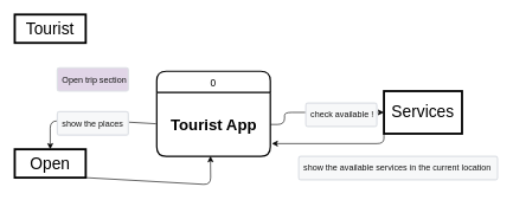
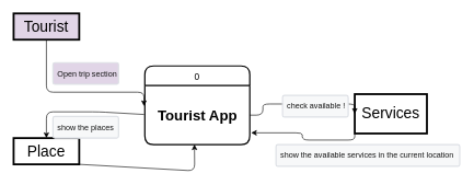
  <mxCell id="0" />
  <mxCell id="1" parent="0" />
  <mxCell id="2" style="edgeStyle=none;html=1;exitX=-0.007;exitY=0.489;exitDx=0;exitDy=0;exitPerimeter=0;" edge="1" parent="1" source="4" target="8"><mxGeometry relative="1" as="geometry"><Array as="points"><mxPoint x="150" y="170" /><mxPoint x="70" y="170" /></Array></mxGeometry></mxCell>
  <mxCell id="3" value="0" style="swimlane;childLayout=stackLayout;horizontal=1;startSize=30;horizontalStack=0;rounded=1;fontSize=14;fontStyle=0;strokeWidth=2;resizeParent=0;resizeLast=1;shadow=0;dashed=0;align=center;" vertex="1" parent="1"><mxGeometry x="220" y="100" width="160" height="120" as="geometry" /></mxCell>
  <mxCell id="4" value="&lt;p style=&quot;line-height: 0%; font-size: 22px;&quot;&gt;&lt;b&gt;Tourist App&lt;/b&gt;&lt;/p&gt;" style="text;html=1;align=center;verticalAlign=middle;resizable=0;points=[];autosize=1;strokeColor=none;fillColor=none;" vertex="1" parent="3"><mxGeometry y="30" width="160" height="90" as="geometry" /></mxCell>
- <mxCell id="6" value="Tourist" style="whiteSpace=wrap;html=1;align=center;strokeWidth=3;fontSize=23;" vertex="1" parent="1"><mxGeometry x="20" y="20" width="100" height="40" as="geometry" /></mxCell>
+ <mxCell id="5" value="" style="edgeStyle=orthogonalEdgeStyle;exitX=0.5;exitY=1;exitDx=0;exitDy=0;entryX=-0.008;entryY=0.347;entryDx=0;entryDy=0;entryPerimeter=0;fontSize=23;html=1;" edge="1" parent="1" source="6" target="4"><mxGeometry relative="1" as="geometry"><Array as="points"><mxPoint x="70" y="140" /><mxPoint x="219" y="140" /></Array></mxGeometry></mxCell>
+ <mxCell id="6" value="Tourist" style="whiteSpace=wrap;html=1;align=center;strokeWidth=3;fontSize=23;fillColor=#e1d5e7;" vertex="1" parent="1"><mxGeometry x="20" y="20" width="100" height="40" as="geometry" /></mxCell>
  <mxCell id="7" style="edgeStyle=none;html=1;exitX=1;exitY=1;exitDx=0;exitDy=0;entryX=0.473;entryY=0.996;entryDx=0;entryDy=0;entryPerimeter=0;" edge="1" parent="1" source="8" target="4"><mxGeometry relative="1" as="geometry"><mxPoint x="300" y="230" as="targetPoint" /><Array as="points"><mxPoint x="296" y="260" /></Array></mxGeometry></mxCell>
- <mxCell id="8" value="Open" style="whiteSpace=wrap;html=1;align=center;strokeWidth=3;fontSize=23;" vertex="1" parent="1"><mxGeometry x="20" y="210" width="100" height="40" as="geometry" /></mxCell>
+ <mxCell id="8" value="Place" style="whiteSpace=wrap;html=1;align=center;strokeWidth=3;fontSize=23;" vertex="1" parent="1"><mxGeometry x="20" y="210" width="100" height="40" as="geometry" /></mxCell>
  <mxCell id="9" style="edgeStyle=orthogonalEdgeStyle;html=1;exitX=0;exitY=1;exitDx=0;exitDy=0;entryX=1.013;entryY=0.8;entryDx=0;entryDy=0;entryPerimeter=0;fontSize=23;fontColor=#141414;" edge="1" parent="1" source="10" target="4"><mxGeometry relative="1" as="geometry" /></mxCell>
- <mxCell id="10" value="Services" style="whiteSpace=wrap;html=1;align=center;strokeWidth=3;fontSize=23;" vertex="1" parent="1"><mxGeometry x="540" y="128" width="110" height="60" as="geometry" /></mxCell>
+ <mxCell id="10" value="Services" style="whiteSpace=wrap;html=1;align=center;strokeWidth=3;fontSize=23;" vertex="1" parent="1"><mxGeometry x="540" y="143" width="110" height="60" as="geometry" /></mxCell>
  <mxCell id="11" value="&lt;font color=&quot;#141414&quot;&gt;Open trip section&lt;/font&gt;" style="rounded=1;arcSize=9;fillColor=#e1d5e7;align=left;spacingLeft=5;strokeColor=#DEE1E6;html=1;strokeWidth=2;fontSize=12;" vertex="1" parent="1"><mxGeometry x="80" y="95" width="100" height="33" as="geometry" /></mxCell>
  <mxCell id="12" style="edgeStyle=orthogonalEdgeStyle;html=1;fontSize=23;fontColor=#141414;entryX=0;entryY=0.5;entryDx=0;entryDy=0;" edge="1" parent="1" source="4" target="10"><mxGeometry relative="1" as="geometry"><mxPoint x="430" y="170" as="targetPoint" /><Array as="points"><mxPoint x="400" y="175" /><mxPoint x="400" y="158" /></Array></mxGeometry></mxCell>
  <mxCell id="13" value="&lt;font color=&quot;#141414&quot;&gt;check available !&lt;/font&gt;" style="rounded=1;arcSize=9;fillColor=#F7F8F9;align=left;spacingLeft=5;strokeColor=#DEE1E6;html=1;strokeWidth=2;fontSize=12;" vertex="1" parent="1"><mxGeometry x="430" y="145" width="100" height="33" as="geometry" /></mxCell>
  <mxCell id="14" value="&lt;font color=&quot;#141414&quot;&gt;show the available services in the current location&lt;/font&gt;" style="rounded=1;arcSize=9;fillColor=#F7F8F9;align=left;spacingLeft=5;strokeColor=#DEE1E6;html=1;strokeWidth=2;fontSize=12;" vertex="1" parent="1"><mxGeometry x="420" y="220" width="280" height="33" as="geometry" /></mxCell>
- <mxCell id="15" value="&lt;font color=&quot;#141414&quot;&gt;show the places&lt;/font&gt;" style="rounded=1;arcSize=9;fillColor=#F7F8F9;align=left;spacingLeft=5;strokeColor=#DEE1E6;html=1;strokeWidth=2;fontSize=12" vertex="1" parent="1"><mxGeometry x="80" y="157" width="100" height="33" as="geometry" /></mxCell>
+ <mxCell id="15" value="&lt;font color=&quot;#141414&quot;&gt;show the places&lt;/font&gt;" style="rounded=1;arcSize=9;fillColor=#F7F8F9;align=left;spacingLeft=5;strokeColor=#DEE1E6;html=1;strokeWidth=2;fontSize=12" vertex="1" parent="1"><mxGeometry x="80" y="177" width="100" height="33" as="geometry" /></mxCell>
